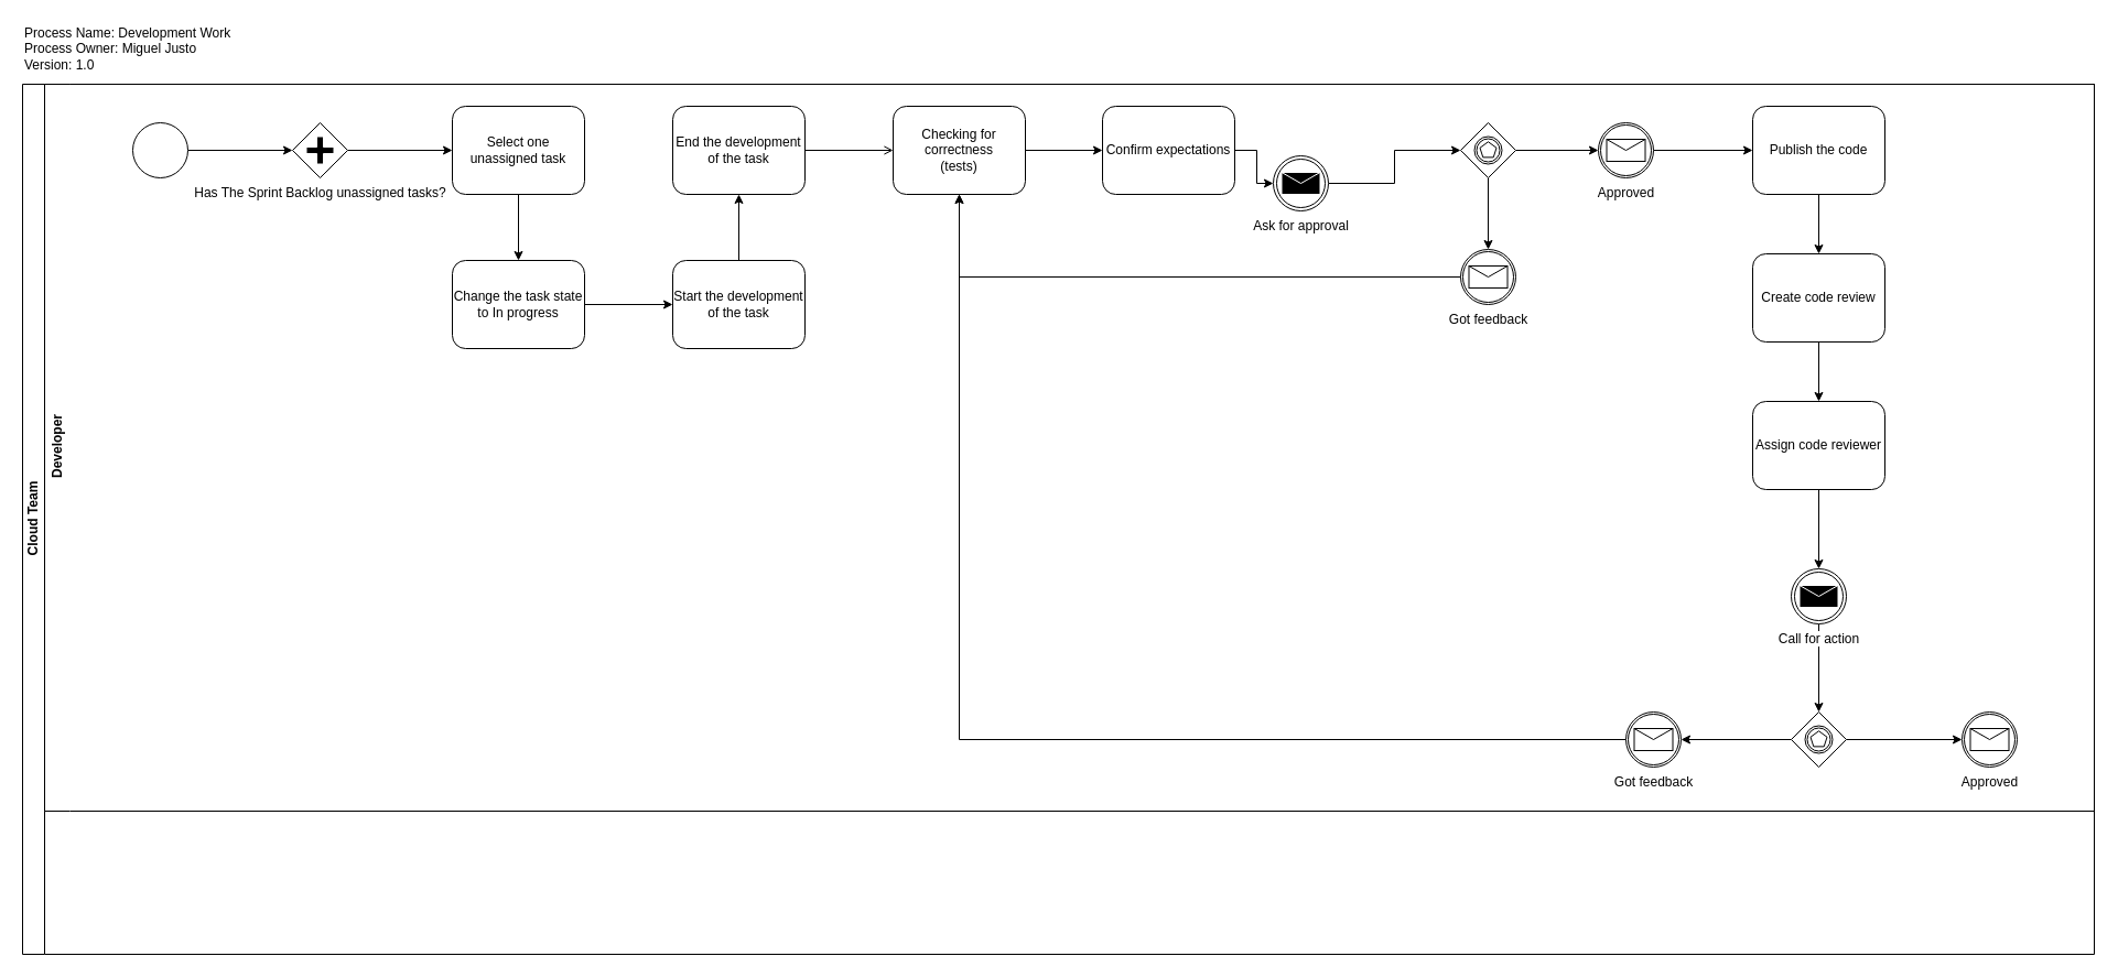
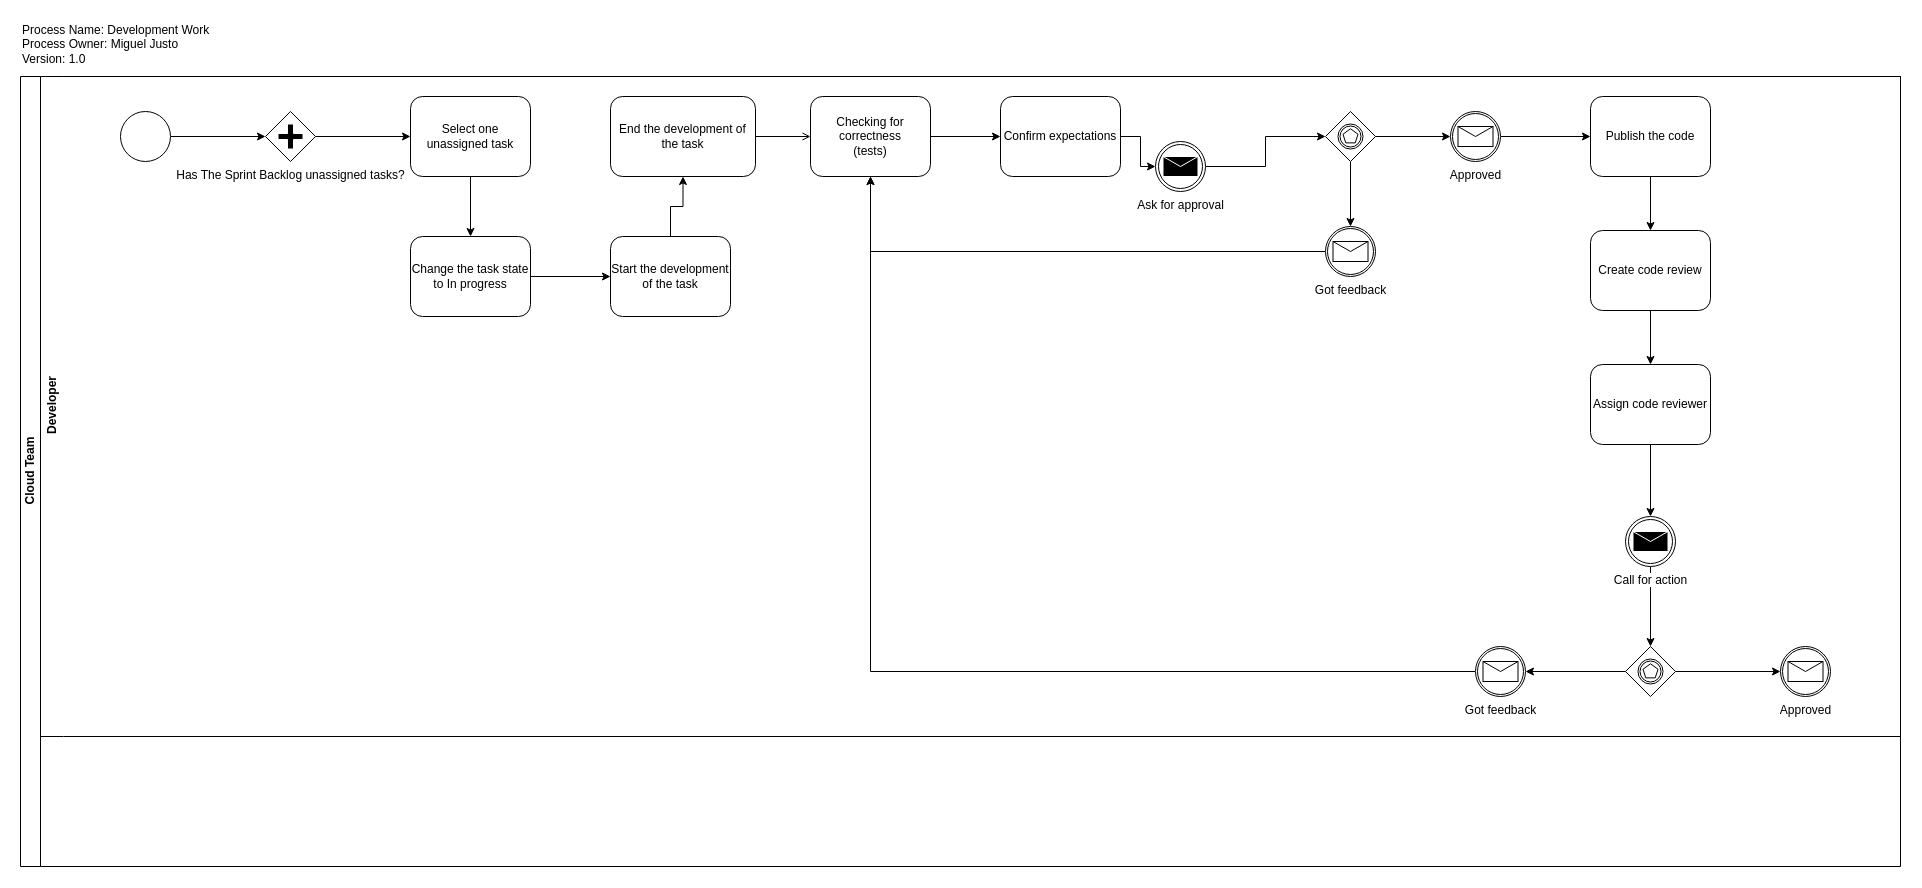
  <mxCell id="0" />
  <mxCell id="1" parent="0" />
  <mxCell id="2" value="Cloud Team" style="swimlane;html=1;horizontal=0;startSize=20;" vertex="1" parent="1"><mxGeometry x="20" y="76" width="1880" height="790" as="geometry" /></mxCell>
  <mxCell id="3" value="Developer" style="swimlane;html=1;horizontal=0;swimlaneLine=0;" vertex="1" parent="2"><mxGeometry x="20" width="1860" height="660" as="geometry" /></mxCell>
  <mxCell id="4" style="edgeStyle=orthogonalEdgeStyle;rounded=0;orthogonalLoop=1;jettySize=auto;html=1;exitX=1;exitY=0.5;exitDx=0;exitDy=0;entryX=0;entryY=0.5;entryDx=0;entryDy=0;" edge="1" parent="3" source="5" target="7"><mxGeometry relative="1" as="geometry" /></mxCell>
  <mxCell id="5" value="" style="shape=mxgraph.bpmn.shape;html=1;verticalLabelPosition=bottom;labelBackgroundColor=#ffffff;verticalAlign=top;align=center;perimeter=ellipsePerimeter;outlineConnect=0;outline=standard;symbol=general;" vertex="1" parent="3"><mxGeometry x="80" y="35" width="50" height="50" as="geometry" /></mxCell>
  <mxCell id="6" style="edgeStyle=orthogonalEdgeStyle;rounded=0;orthogonalLoop=1;jettySize=auto;html=1;exitX=1;exitY=0.5;exitDx=0;exitDy=0;entryX=0;entryY=0.5;entryDx=0;entryDy=0;" edge="1" parent="3" source="7" target="9"><mxGeometry relative="1" as="geometry" /></mxCell>
  <mxCell id="7" value="Has The Sprint Backlog unassigned tasks?" style="shape=mxgraph.bpmn.shape;html=1;verticalLabelPosition=bottom;labelBackgroundColor=#ffffff;verticalAlign=top;align=center;perimeter=rhombusPerimeter;background=gateway;outlineConnect=0;outline=none;symbol=parallelGw;" vertex="1" parent="3"><mxGeometry x="225" y="35" width="50" height="50" as="geometry" /></mxCell>
  <mxCell id="8" style="edgeStyle=orthogonalEdgeStyle;rounded=0;orthogonalLoop=1;jettySize=auto;html=1;exitX=0.5;exitY=1;exitDx=0;exitDy=0;entryX=0.5;entryY=0;entryDx=0;entryDy=0;" edge="1" parent="3" source="9" target="11"><mxGeometry relative="1" as="geometry" /></mxCell>
  <mxCell id="9" value="Select one unassigned task" style="shape=ext;rounded=1;html=1;whiteSpace=wrap;" vertex="1" parent="3"><mxGeometry x="370" y="20" width="120" height="80" as="geometry" /></mxCell>
  <mxCell id="10" style="edgeStyle=orthogonalEdgeStyle;rounded=0;orthogonalLoop=1;jettySize=auto;html=1;exitX=1;exitY=0.5;exitDx=0;exitDy=0;entryX=0;entryY=0.5;entryDx=0;entryDy=0;" edge="1" parent="3" source="11" target="13"><mxGeometry relative="1" as="geometry" /></mxCell>
  <mxCell id="11" value="Change the task state to In progress" style="shape=ext;rounded=1;html=1;whiteSpace=wrap;" vertex="1" parent="3"><mxGeometry x="370" y="160" width="120" height="80" as="geometry" /></mxCell>
  <mxCell id="12" style="edgeStyle=orthogonalEdgeStyle;rounded=0;orthogonalLoop=1;jettySize=auto;html=1;exitX=0.5;exitY=0;exitDx=0;exitDy=0;entryX=0.5;entryY=1;entryDx=0;entryDy=0;" edge="1" parent="3" source="13" target="15"><mxGeometry relative="1" as="geometry" /></mxCell>
  <mxCell id="13" value="Start the development of the task" style="shape=ext;rounded=1;html=1;whiteSpace=wrap;" vertex="1" parent="3"><mxGeometry x="570" y="160" width="120" height="80" as="geometry" /></mxCell>
  <mxCell id="14" style="edgeStyle=orthogonalEdgeStyle;rounded=0;orthogonalLoop=1;jettySize=auto;html=1;exitX=1;exitY=0.5;exitDx=0;exitDy=0;entryX=0;entryY=0.5;entryDx=0;entryDy=0;endArrow=open;" edge="1" parent="3" source="15" target="17"><mxGeometry relative="1" as="geometry" /></mxCell>
- <mxCell id="15" value="End the development of the task" style="shape=ext;rounded=1;html=1;whiteSpace=wrap;" vertex="1" parent="3"><mxGeometry x="570" y="20" width="120" height="80" as="geometry" /></mxCell>
+ <mxCell id="15" value="End the development of the task" style="shape=ext;rounded=1;html=1;whiteSpace=wrap;" vertex="1" parent="3"><mxGeometry x="570" y="20" width="145" height="80" as="geometry" /></mxCell>
  <mxCell id="16" style="edgeStyle=orthogonalEdgeStyle;rounded=0;orthogonalLoop=1;jettySize=auto;html=1;exitX=1;exitY=0.5;exitDx=0;exitDy=0;entryX=0;entryY=0.5;entryDx=0;entryDy=0;" edge="1" parent="3" source="17" target="19"><mxGeometry relative="1" as="geometry" /></mxCell>
  <mxCell id="17" value="Checking for correctness&lt;br&gt;(tests)&lt;br&gt;" style="shape=ext;rounded=1;html=1;whiteSpace=wrap;" vertex="1" parent="3"><mxGeometry x="770" y="20" width="120" height="80" as="geometry" /></mxCell>
  <mxCell id="18" style="edgeStyle=orthogonalEdgeStyle;rounded=0;orthogonalLoop=1;jettySize=auto;html=1;exitX=1;exitY=0.5;exitDx=0;exitDy=0;entryX=0;entryY=0.5;entryDx=0;entryDy=0;" edge="1" parent="3" source="19" target="21"><mxGeometry relative="1" as="geometry" /></mxCell>
  <mxCell id="19" value="Confirm expectations" style="shape=ext;rounded=1;html=1;whiteSpace=wrap;" vertex="1" parent="3"><mxGeometry x="960" y="20" width="120" height="80" as="geometry" /></mxCell>
  <mxCell id="20" style="edgeStyle=orthogonalEdgeStyle;rounded=0;orthogonalLoop=1;jettySize=auto;html=1;exitX=1;exitY=0.5;exitDx=0;exitDy=0;entryX=0;entryY=0.5;entryDx=0;entryDy=0;" edge="1" parent="3" source="21" target="24"><mxGeometry relative="1" as="geometry" /></mxCell>
  <mxCell id="21" value="Ask for approval" style="shape=mxgraph.bpmn.shape;html=1;verticalLabelPosition=bottom;labelBackgroundColor=#ffffff;verticalAlign=top;align=center;perimeter=ellipsePerimeter;outlineConnect=0;outline=throwing;symbol=message;" vertex="1" parent="3"><mxGeometry x="1115" y="65" width="50" height="50" as="geometry" /></mxCell>
  <mxCell id="22" style="edgeStyle=orthogonalEdgeStyle;rounded=0;orthogonalLoop=1;jettySize=auto;html=1;exitX=1;exitY=0.5;exitDx=0;exitDy=0;entryX=0;entryY=0.5;entryDx=0;entryDy=0;" edge="1" parent="3" source="24" target="26"><mxGeometry relative="1" as="geometry" /></mxCell>
  <mxCell id="23" style="edgeStyle=orthogonalEdgeStyle;rounded=0;orthogonalLoop=1;jettySize=auto;html=1;exitX=0.5;exitY=1;exitDx=0;exitDy=0;entryX=0.5;entryY=0;entryDx=0;entryDy=0;" edge="1" parent="3" source="24" target="28"><mxGeometry relative="1" as="geometry" /></mxCell>
  <mxCell id="24" value="" style="shape=mxgraph.bpmn.shape;html=1;verticalLabelPosition=bottom;labelBackgroundColor=#ffffff;verticalAlign=top;align=center;perimeter=rhombusPerimeter;background=gateway;outlineConnect=0;outline=catching;symbol=multiple;" vertex="1" parent="3"><mxGeometry x="1285" y="35" width="50" height="50" as="geometry" /></mxCell>
  <mxCell id="25" style="edgeStyle=orthogonalEdgeStyle;rounded=0;orthogonalLoop=1;jettySize=auto;html=1;exitX=1;exitY=0.5;exitDx=0;exitDy=0;entryX=0;entryY=0.5;entryDx=0;entryDy=0;" edge="1" parent="3" source="26" target="30"><mxGeometry relative="1" as="geometry" /></mxCell>
  <mxCell id="26" value="Approved" style="shape=mxgraph.bpmn.shape;html=1;verticalLabelPosition=bottom;labelBackgroundColor=#ffffff;verticalAlign=top;align=center;perimeter=ellipsePerimeter;outlineConnect=0;outline=boundInt;symbol=message;" vertex="1" parent="3"><mxGeometry x="1410" y="35" width="50" height="50" as="geometry" /></mxCell>
  <mxCell id="27" style="edgeStyle=orthogonalEdgeStyle;rounded=0;orthogonalLoop=1;jettySize=auto;html=1;exitX=0;exitY=0.5;exitDx=0;exitDy=0;entryX=0.5;entryY=1;entryDx=0;entryDy=0;" edge="1" parent="3" source="28" target="17"><mxGeometry relative="1" as="geometry" /></mxCell>
  <mxCell id="28" value="Got feedback" style="shape=mxgraph.bpmn.shape;html=1;verticalLabelPosition=bottom;labelBackgroundColor=#ffffff;verticalAlign=top;align=center;perimeter=ellipsePerimeter;outlineConnect=0;outline=boundInt;symbol=message;" vertex="1" parent="3"><mxGeometry x="1285" y="150" width="50" height="50" as="geometry" /></mxCell>
  <mxCell id="29" style="edgeStyle=orthogonalEdgeStyle;rounded=0;orthogonalLoop=1;jettySize=auto;html=1;exitX=0.5;exitY=1;exitDx=0;exitDy=0;entryX=0.5;entryY=0;entryDx=0;entryDy=0;" edge="1" parent="3" source="30" target="32"><mxGeometry relative="1" as="geometry" /></mxCell>
  <mxCell id="30" value="Publish the code" style="shape=ext;rounded=1;html=1;whiteSpace=wrap;" vertex="1" parent="3"><mxGeometry x="1550" y="20" width="120" height="80" as="geometry" /></mxCell>
  <mxCell id="31" style="edgeStyle=orthogonalEdgeStyle;rounded=0;orthogonalLoop=1;jettySize=auto;html=1;exitX=0.5;exitY=1;exitDx=0;exitDy=0;entryX=0.5;entryY=0;entryDx=0;entryDy=0;" edge="1" parent="3" source="32" target="34"><mxGeometry relative="1" as="geometry" /></mxCell>
  <mxCell id="32" value="Create code review" style="shape=ext;rounded=1;html=1;whiteSpace=wrap;" vertex="1" parent="3"><mxGeometry x="1550" y="154" width="120" height="80" as="geometry" /></mxCell>
  <mxCell id="33" style="edgeStyle=orthogonalEdgeStyle;rounded=0;orthogonalLoop=1;jettySize=auto;html=1;exitX=0.5;exitY=1;exitDx=0;exitDy=0;entryX=0.5;entryY=0;entryDx=0;entryDy=0;" edge="1" parent="3" source="34" target="36"><mxGeometry relative="1" as="geometry" /></mxCell>
  <mxCell id="34" value="Assign code reviewer" style="shape=ext;rounded=1;html=1;whiteSpace=wrap;" vertex="1" parent="3"><mxGeometry x="1550" y="288" width="120" height="80" as="geometry" /></mxCell>
  <mxCell id="35" style="edgeStyle=orthogonalEdgeStyle;rounded=0;orthogonalLoop=1;jettySize=auto;html=1;exitX=0.5;exitY=1;exitDx=0;exitDy=0;" edge="1" parent="3" source="36" target="39"><mxGeometry relative="1" as="geometry" /></mxCell>
  <mxCell id="36" value="Call for action" style="shape=mxgraph.bpmn.shape;html=1;verticalLabelPosition=bottom;labelBackgroundColor=#ffffff;verticalAlign=top;align=center;perimeter=ellipsePerimeter;outlineConnect=0;outline=throwing;symbol=message;" vertex="1" parent="3"><mxGeometry x="1585" y="440" width="50" height="50" as="geometry" /></mxCell>
  <mxCell id="37" style="edgeStyle=orthogonalEdgeStyle;rounded=0;orthogonalLoop=1;jettySize=auto;html=1;exitX=0;exitY=0.5;exitDx=0;exitDy=0;entryX=1;entryY=0.5;entryDx=0;entryDy=0;" edge="1" parent="3" source="39" target="41"><mxGeometry relative="1" as="geometry" /></mxCell>
  <mxCell id="38" style="edgeStyle=orthogonalEdgeStyle;rounded=0;orthogonalLoop=1;jettySize=auto;html=1;exitX=1;exitY=0.5;exitDx=0;exitDy=0;" edge="1" parent="3" source="39" target="42"><mxGeometry relative="1" as="geometry" /></mxCell>
  <mxCell id="39" value="" style="shape=mxgraph.bpmn.shape;html=1;verticalLabelPosition=bottom;labelBackgroundColor=#ffffff;verticalAlign=top;align=center;perimeter=rhombusPerimeter;background=gateway;outlineConnect=0;outline=boundInt;symbol=multiple;" vertex="1" parent="3"><mxGeometry x="1585" y="570" width="50" height="50" as="geometry" /></mxCell>
  <mxCell id="40" style="edgeStyle=orthogonalEdgeStyle;rounded=0;orthogonalLoop=1;jettySize=auto;html=1;exitX=0;exitY=0.5;exitDx=0;exitDy=0;entryX=0.5;entryY=1;entryDx=0;entryDy=0;" edge="1" parent="3" source="41" target="17"><mxGeometry relative="1" as="geometry" /></mxCell>
  <mxCell id="41" value="Got feedback" style="shape=mxgraph.bpmn.shape;html=1;verticalLabelPosition=bottom;labelBackgroundColor=#ffffff;verticalAlign=top;align=center;perimeter=ellipsePerimeter;outlineConnect=0;outline=boundInt;symbol=message;" vertex="1" parent="3"><mxGeometry x="1435" y="570" width="50" height="50" as="geometry" /></mxCell>
  <mxCell id="42" value="Approved" style="shape=mxgraph.bpmn.shape;html=1;verticalLabelPosition=bottom;labelBackgroundColor=#ffffff;verticalAlign=top;align=center;perimeter=ellipsePerimeter;outlineConnect=0;outline=boundInt;symbol=message;" vertex="1" parent="3"><mxGeometry x="1740" y="570" width="50" height="50" as="geometry" /></mxCell>
  <mxCell id="43" value="Process Name: Development Work&lt;br&gt;Process Owner: Miguel Justo&lt;br&gt;Version: 1.0&lt;br&gt;" style="text;html=1;resizable=0;points=[];autosize=1;align=left;verticalAlign=top;spacingTop=-4;" vertex="1" parent="1"><mxGeometry x="20" y="20" width="200" height="40" as="geometry" /></mxCell>
